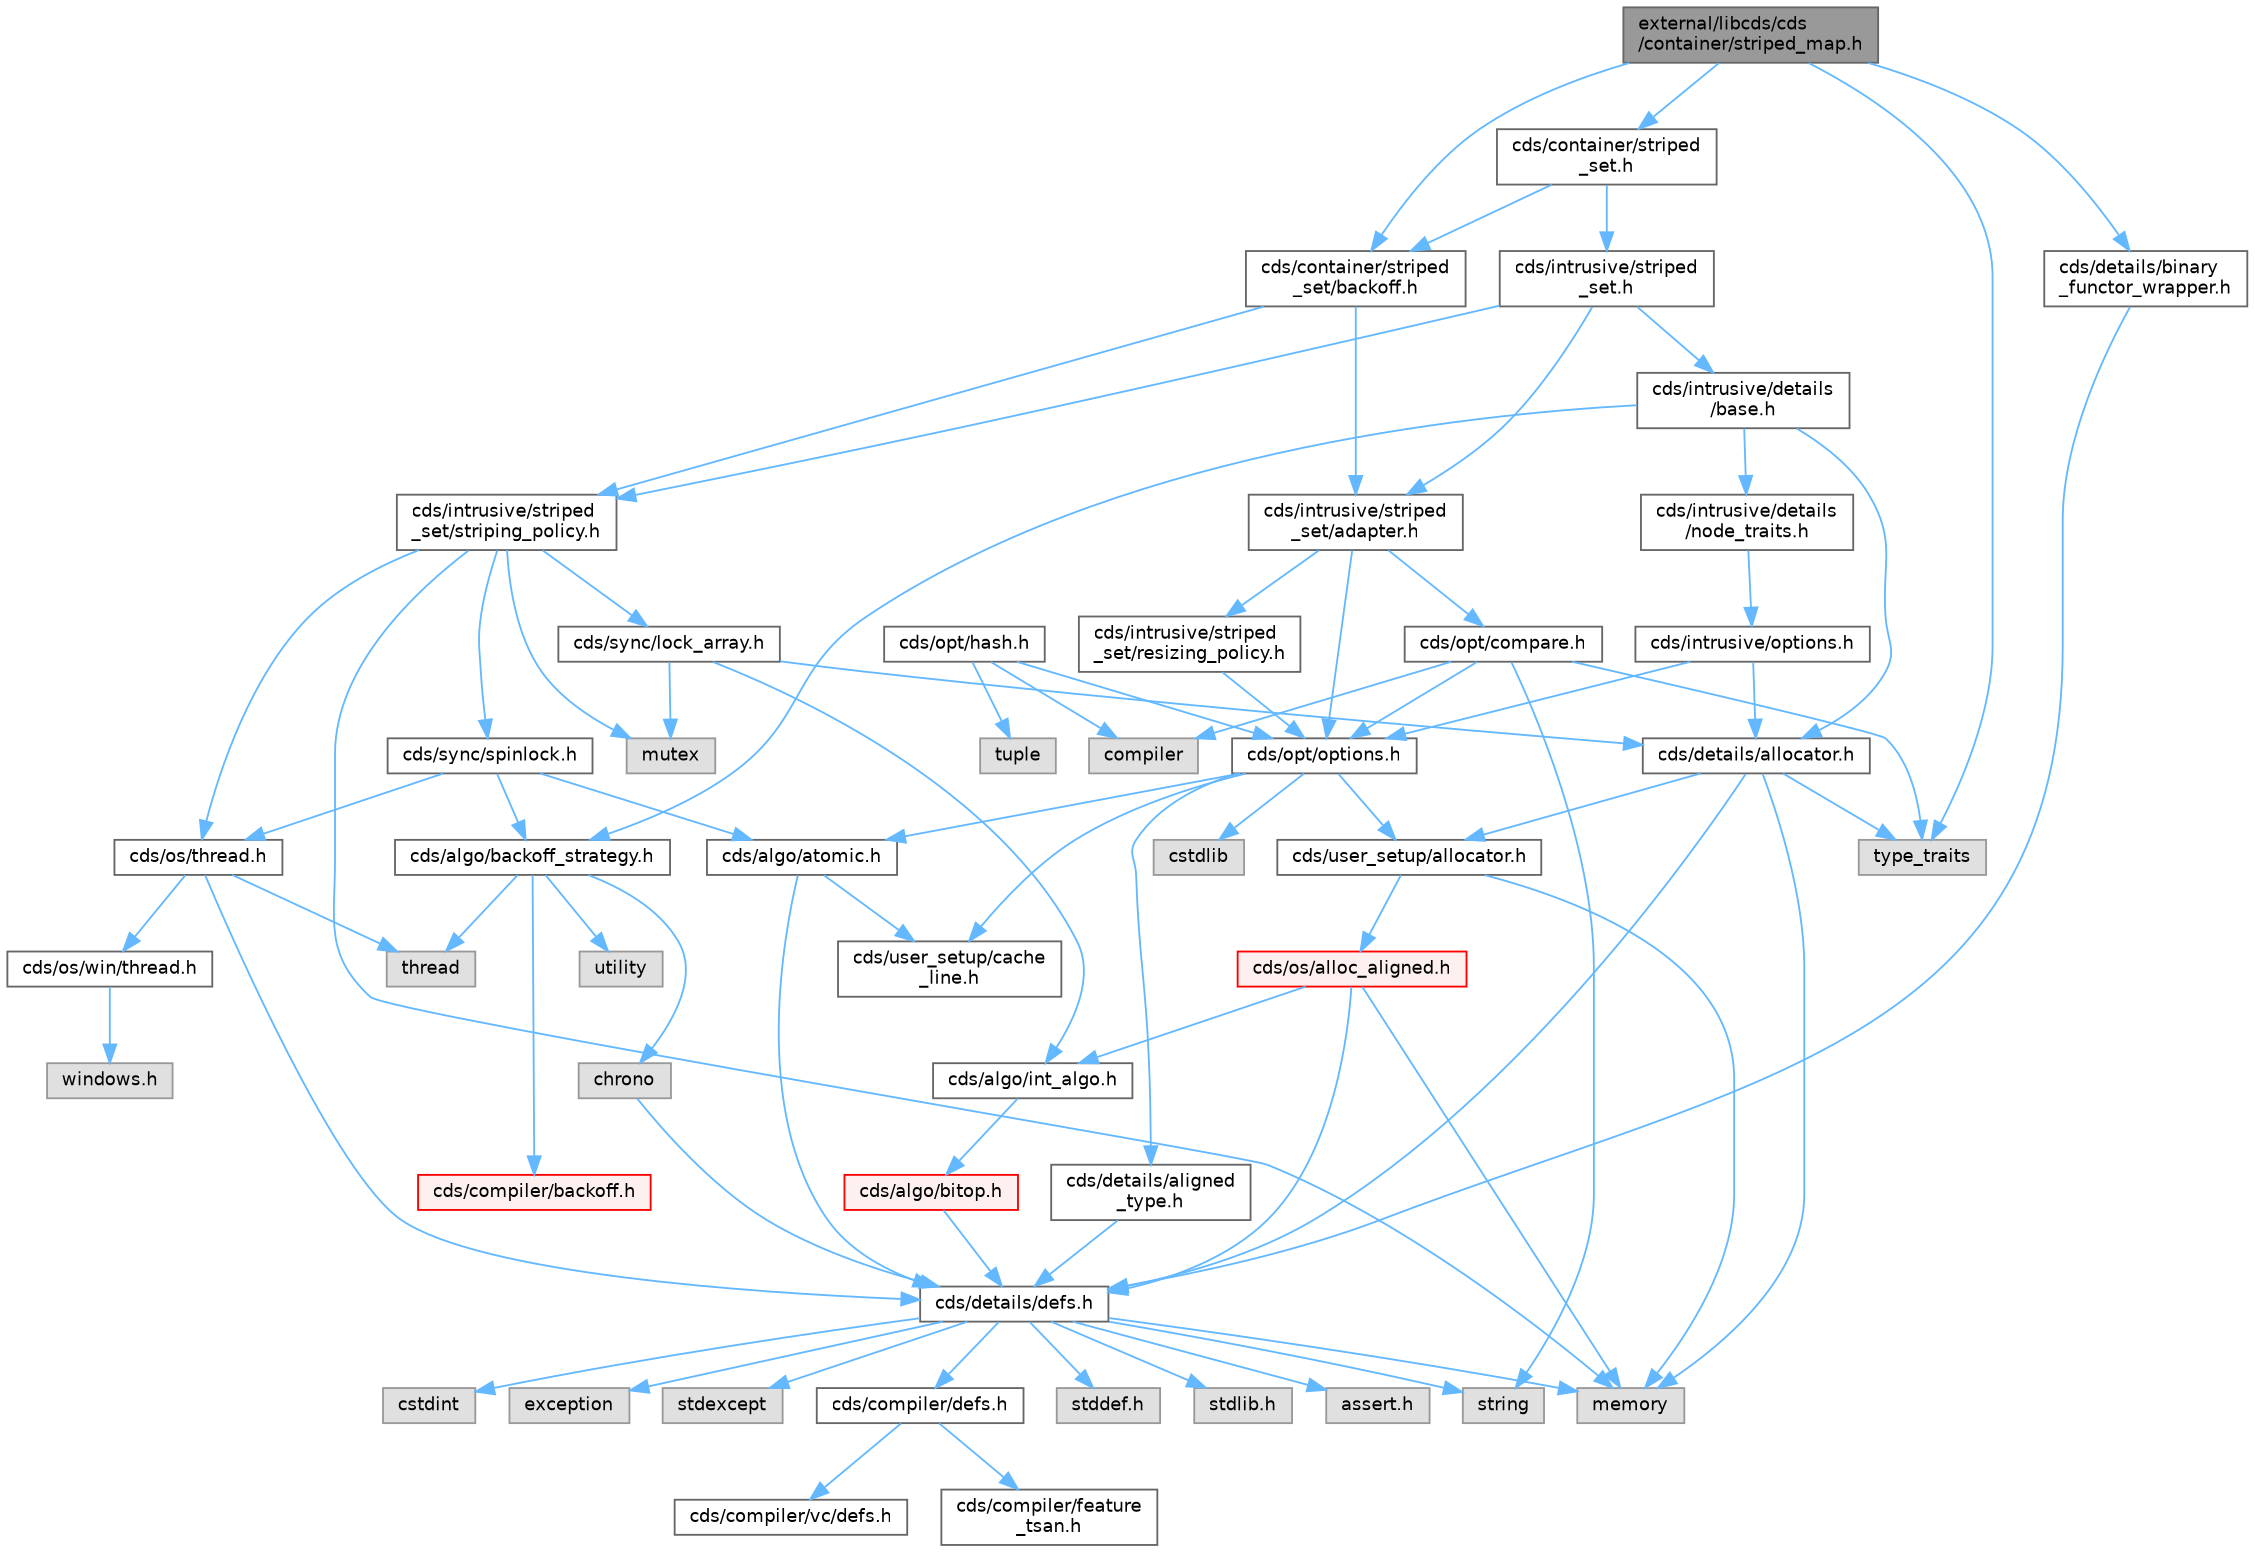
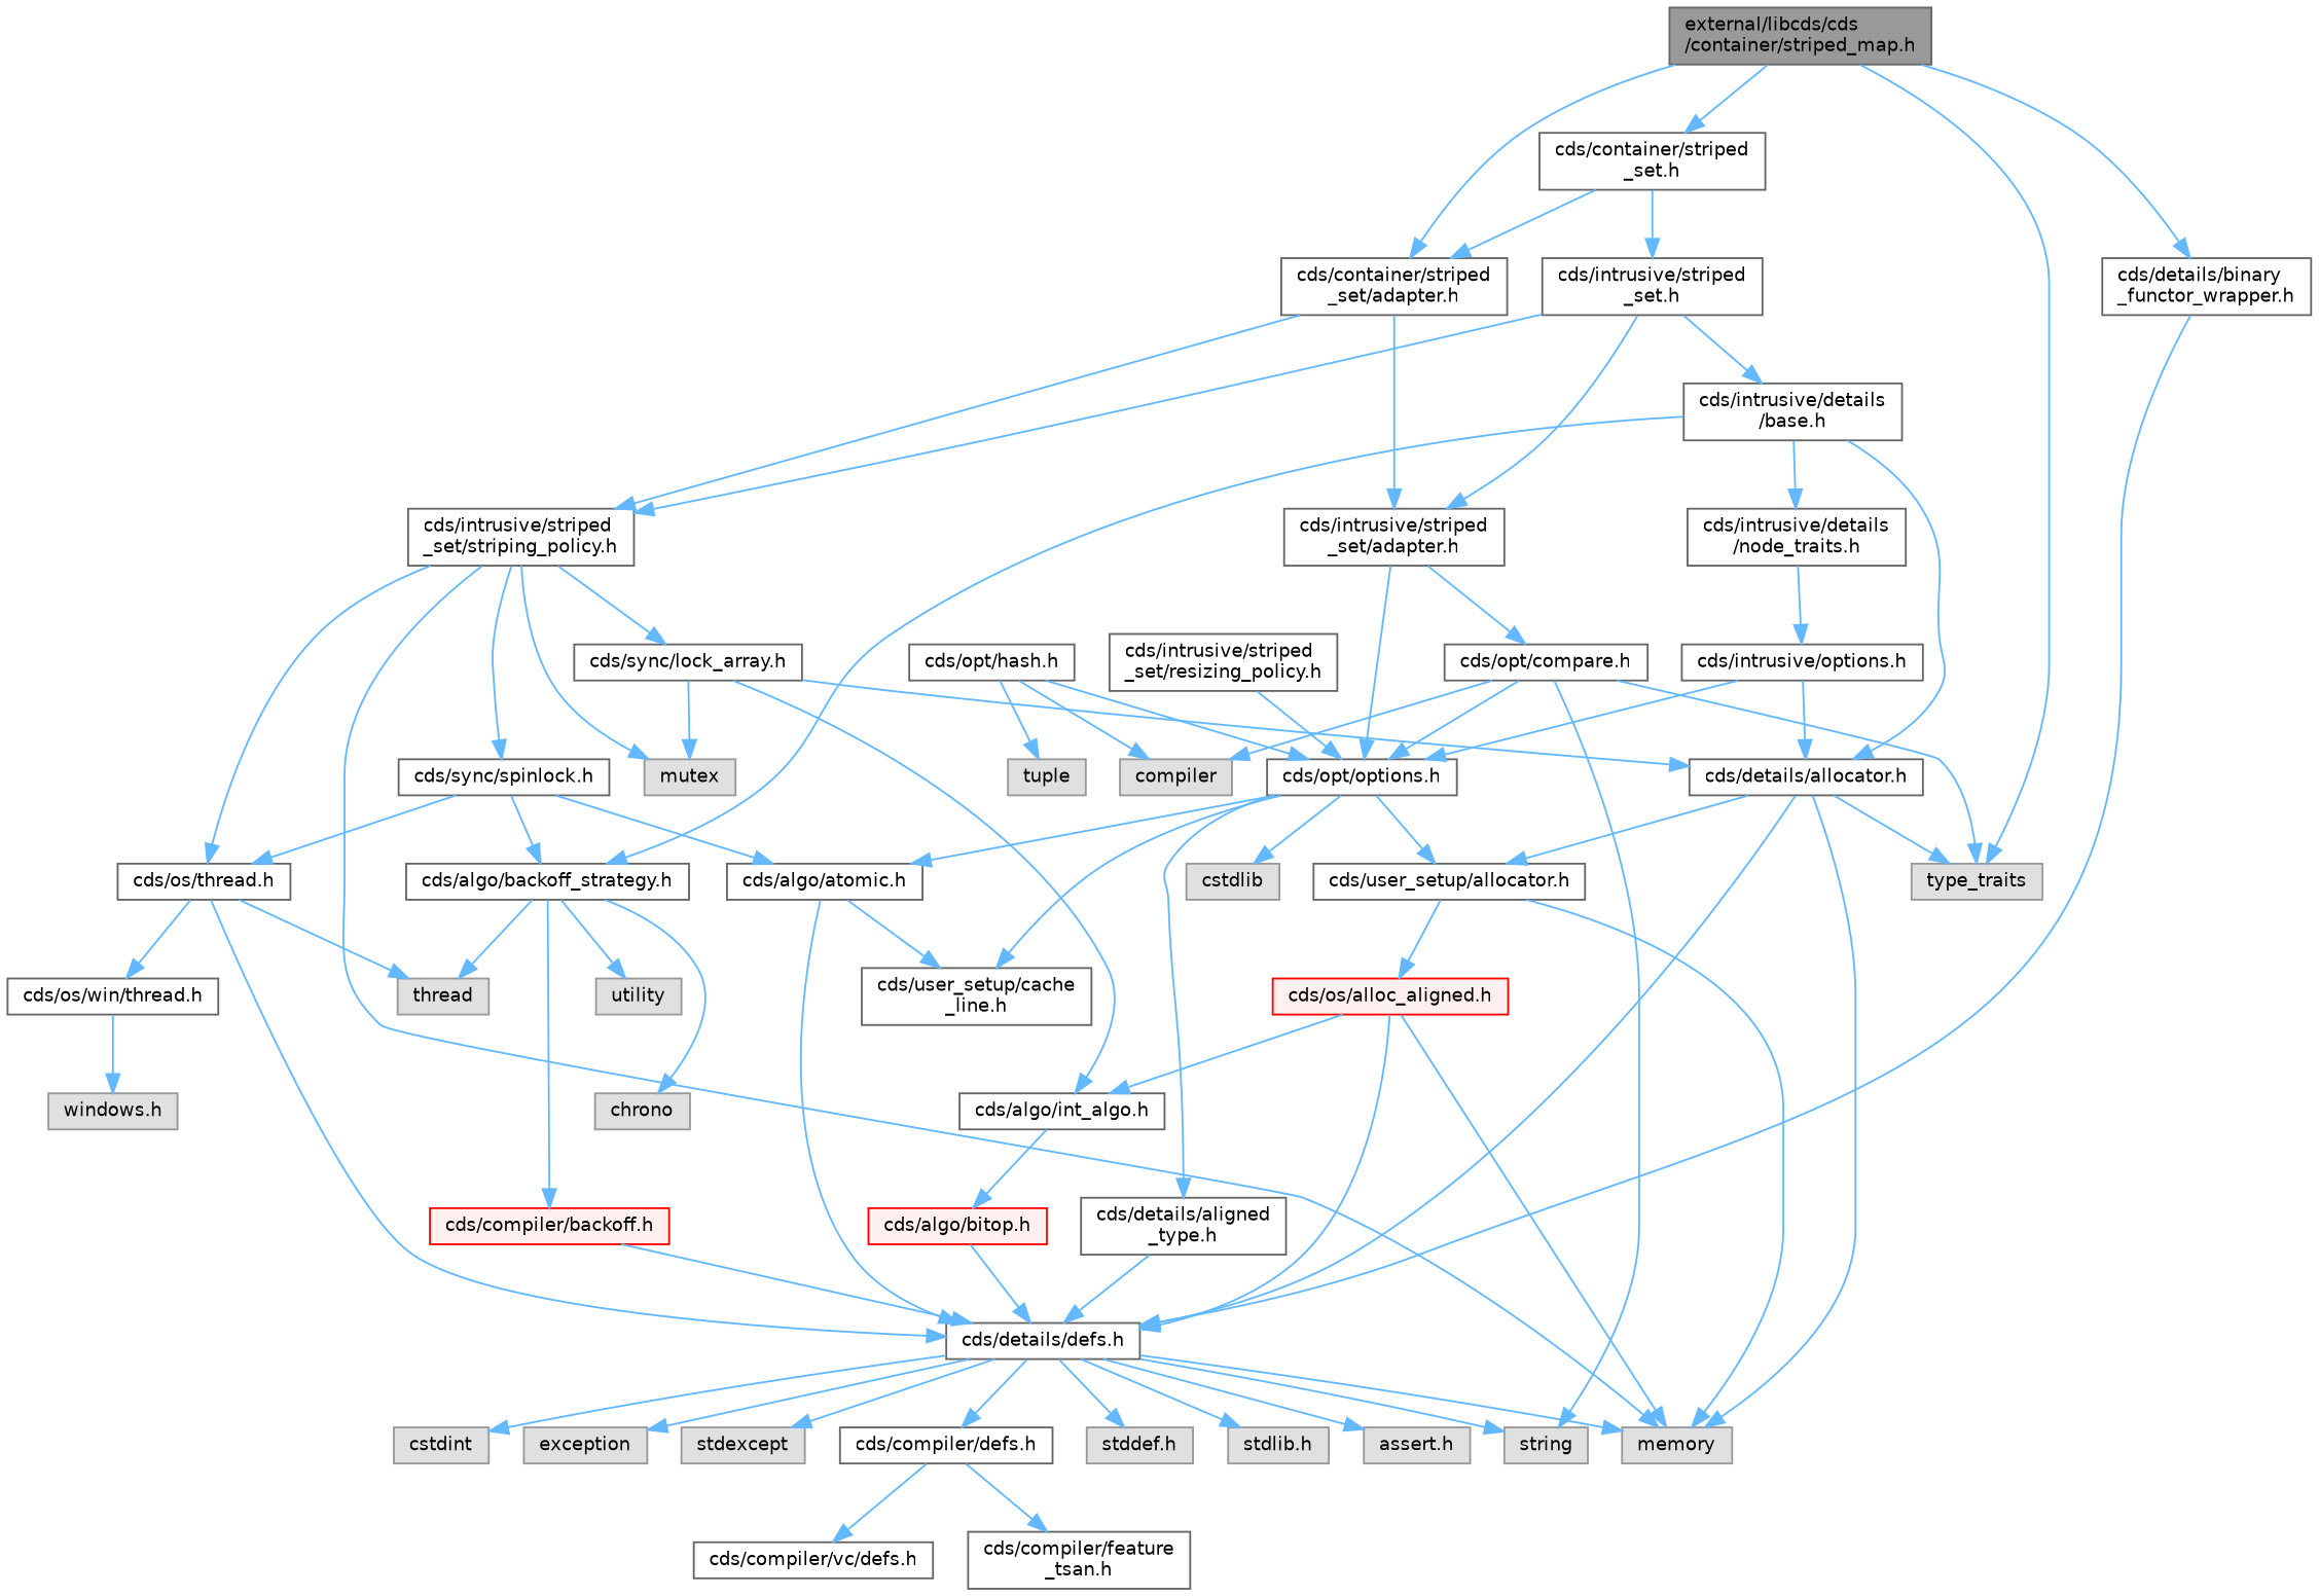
  digraph {
    node [color=grey40 fillcolor=white fontname=Helvetica fontsize=10 shape=box style=filled]
    edge [color=steelblue1 fontname=Helvetica fontsize=10 labelfontname=Helvetica labelfontsize=10 style=solid]
    n1 [color=gray40 fillcolor=grey60 fontcolor=black height=0.2 label="external/libcds/cds\l/container/striped_map.h" width=0.4]
    n2 [color=grey60 fillcolor="#E0E0E0" height=0.2 label=type_traits width=0.4]
    n3 [height=0.2 label="cds/container/striped\l_set.h" width=0.4]
-   n4 [height=0.2 label="cds/container/striped\l_set/backoff.h" width=0.4]
+   n4 [height=0.2 label="cds/container/striped\l_set/adapter.h" width=0.4]
    n5 [height=0.2 label="cds/details/binary\l_functor_wrapper.h" width=0.4]
    n6 [height=0.2 label="cds/intrusive/striped\l_set.h" width=0.4]
    n7 [height=0.2 label="cds/intrusive/striped\l_set/adapter.h" width=0.4]
    n8 [height=0.2 label="cds/intrusive/striped\l_set/striping_policy.h" width=0.4]
    n9 [height=0.2 label="cds/details/defs.h" width=0.4]
    n10 [height=0.2 label="cds/intrusive/details\l/base.h" width=0.4]
    n11 [height=0.2 label="cds/intrusive/details\l/node_traits.h" width=0.4]
    n12 [height=0.2 label="cds/details/allocator.h" width=0.4]
    n13 [height=0.2 label="cds/algo/backoff_strategy.h" width=0.4]
    n14 [height=0.2 label="cds/opt/options.h" width=0.4]
    n15 [height=0.2 label="cds/intrusive/striped\l_set/resizing_policy.h" width=0.4]
    n16 [height=0.2 label="cds/opt/compare.h" width=0.4]
    n17 [color=grey60 fillcolor="#E0E0E0" height=0.2 label=memory width=0.4]
    n18 [color=grey60 fillcolor="#E0E0E0" height=0.2 label=mutex width=0.4]
    n19 [height=0.2 label="cds/sync/lock_array.h" width=0.4]
    n20 [height=0.2 label="cds/os/thread.h" width=0.4]
    n21 [height=0.2 label="cds/sync/spinlock.h" width=0.4]
    n22 [height=0.2 label="cds/intrusive/options.h" width=0.4]
    n23 [height=0.2 label="cds/user_setup/allocator.h" width=0.4]
    n24 [color=grey60 fillcolor="#E0E0E0" height=0.2 label=utility width=0.4]
    n25 [color=grey60 fillcolor="#E0E0E0" height=0.2 label=thread width=0.4]
    n26 [color=grey60 fillcolor="#E0E0E0" height=0.2 label=chrono width=0.4]
    n27 [color=red fillcolor="#FFF0F0" height=0.2 label="cds/compiler/backoff.h" width=0.4]
    n28 [color=grey60 fillcolor="#E0E0E0" height=0.2 label=cstdlib width=0.4]
    n29 [height=0.2 label="cds/details/aligned\l_type.h" width=0.4]
    n30 [height=0.2 label="cds/user_setup/cache\l_line.h" width=0.4]
    n31 [height=0.2 label="cds/algo/atomic.h" width=0.4]
    n32 [color=red fillcolor="#FFF0F0" height=0.2 label="cds/os/alloc_aligned.h" width=0.4]
    n33 [color=grey60 fillcolor="#E0E0E0" height=0.2 label="stddef.h" width=0.4]
    n34 [color=grey60 fillcolor="#E0E0E0" height=0.2 label="stdlib.h" width=0.4]
    n35 [color=grey60 fillcolor="#E0E0E0" height=0.2 label="assert.h" width=0.4]
    n36 [color=grey60 fillcolor="#E0E0E0" height=0.2 label=cstdint width=0.4]
    n37 [color=grey60 fillcolor="#E0E0E0" height=0.2 label=exception width=0.4]
    n38 [color=grey60 fillcolor="#E0E0E0" height=0.2 label=stdexcept width=0.4]
    n39 [color=grey60 fillcolor="#E0E0E0" height=0.2 label=string width=0.4]
    n40 [height=0.2 label="cds/compiler/defs.h" width=0.4]
    n41 [height=0.2 label="cds/compiler/vc/defs.h" width=0.4]
    n42 [height=0.2 label="cds/compiler/feature\l_tsan.h" width=0.4]
    n43 [height=0.2 label="cds/algo/int_algo.h" width=0.4]
    n44 [color=red fillcolor="#FFF0F0" height=0.2 label="cds/algo/bitop.h" width=0.4]
    n45 [height=0.2 label="cds/opt/hash.h" width=0.4]
    n46 [color=grey60 fillcolor="#E0E0E0" height=0.2 label=tuple width=0.4]
    n47 [color=grey60 fillcolor="#E0E0E0" height=0.2 label=compiler width=0.4]
    n48 [height=0.2 label="cds/os/win/thread.h" width=0.4]
    n49 [color=grey60 fillcolor="#E0E0E0" height=0.2 label="windows.h" width=0.4]
    n1 -> n2
    n1 -> n3
    n1 -> n4
    n1 -> n5
    n3 -> n4
    n3 -> n6
    n4 -> n7
    n4 -> n8
    n5 -> n9
    n6 -> n7
    n6 -> n8
    n6 -> n10
    n7 -> n14
-   n7 -> n15
    n7 -> n16
    n8 -> n17
    n8 -> n18
    n8 -> n19
    n8 -> n20
    n8 -> n21
    n9 -> n17
    n9 -> n33
    n9 -> n34
    n9 -> n35
    n9 -> n36
    n9 -> n37
    n9 -> n38
    n9 -> n39
    n9 -> n40
    n10 -> n11
    n10 -> n12
    n10 -> n13
    n11 -> n22
    n12 -> n2
    n12 -> n9
    n12 -> n17
    n12 -> n23
    n13 -> n24
    n13 -> n25
    n13 -> n26
    n13 -> n27
    n14 -> n23
    n14 -> n28
    n14 -> n29
    n14 -> n30
    n14 -> n31
    n15 -> n14
    n16 -> n2
    n16 -> n14
    n16 -> n39
    n16 -> n47
    n19 -> n12
    n19 -> n18
    n19 -> n43
    n20 -> n9
    n20 -> n25
    n20 -> n48
    n21 -> n13
    n21 -> n20
    n21 -> n31
    n22 -> n12
    n22 -> n14
    n23 -> n17
    n23 -> n32
-   n26 -> n9
+   n27 -> n9
    n29 -> n9
    n31 -> n9
    n31 -> n30
    n32 -> n9
    n32 -> n17
    n32 -> n43
    n40 -> n41
    n40 -> n42
    n43 -> n44
    n44 -> n9
    n45 -> n14
    n45 -> n46
    n45 -> n47
    n48 -> n49
  }
